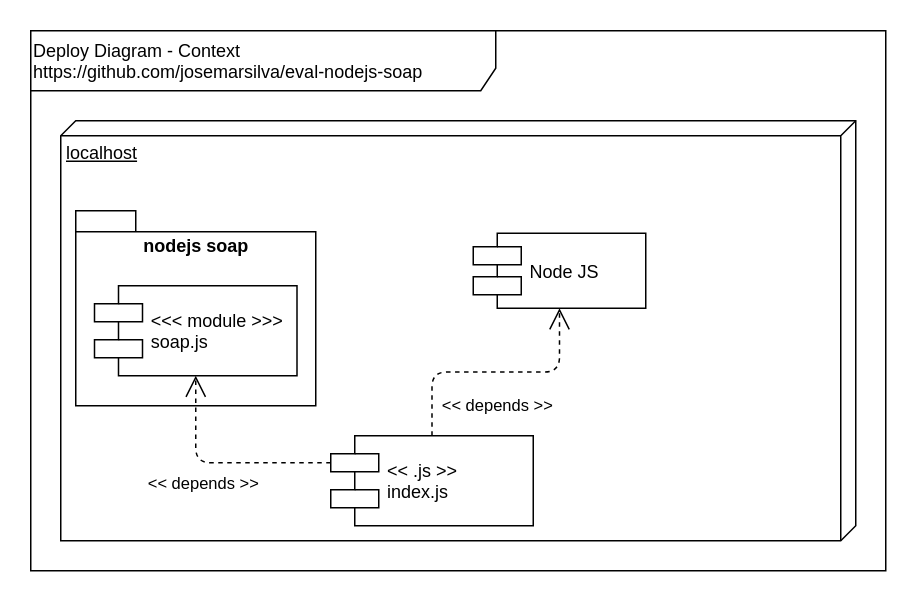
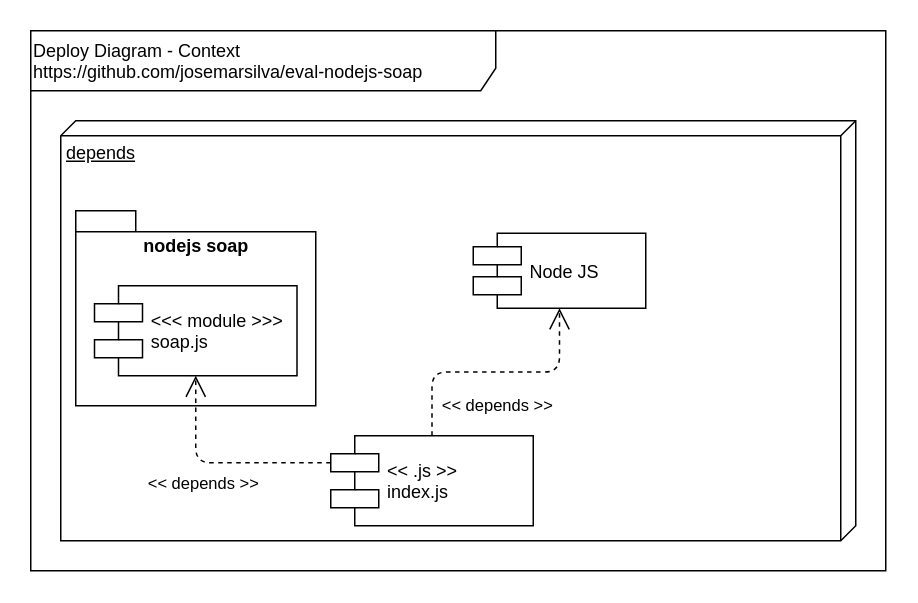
  <mxCell id="0" />
  <mxCell id="1" parent="0" />
  <mxCell id="2" value="Deploy Diagram - Context&lt;br&gt;https://github.com/josemarsilva/eval-nodejs-soap&lt;br&gt;&lt;span style=&quot;color: rgba(0 , 0 , 0 , 0) ; font-family: monospace ; font-size: 0px&quot;&gt;%3CmxGraphModel%3E%3Croot%3E%3CmxCell%20id%3D%220%22%2F%3E%3CmxCell%20id%3D%221%22%20parent%3D%220%22%2F%3E%3CmxCell%20id%3D%222%22%20value%3D%22%26lt%3Bdiv%20style%3D%26quot%3Btext-align%3A%20center%26quot%3B%26gt%3B%26lt%3Bspan%26gt%3BUsu%C3%A1rio%26lt%3B%2Fspan%26gt%3B%26lt%3B%2Fdiv%26gt%3B%22%20style%3D%22shape%3DumlActor%3BverticalLabelPosition%3Dbottom%3BlabelBackgroundColor%3D%23ffffff%3BverticalAlign%3Dtop%3Bhtml%3D1%3Balign%3Dcenter%3B%22%20vertex%3D%221%22%20parent%3D%221%22%3E%3CmxGeometry%20x%3D%2235%22%20y%3D%2298%22%20width%3D%2230%22%20height%3D%2260%22%20as%3D%22geometry%22%2F%3E%3C%2FmxCell%3E%3C%2Froot%3E%3C%2FmxGraphModel%3E&lt;/span&gt;&lt;font color=&quot;rgba(0, 0, 0, 0)&quot; face=&quot;monospace&quot;&gt;&lt;span style=&quot;font-size: 0px&quot;&gt;eval-nodejs-soape&lt;/span&gt;&lt;/font&gt;" style="shape=umlFrame;whiteSpace=wrap;html=1;width=310;height=40;verticalAlign=top;align=left;" parent="1" vertex="1"><mxGeometry x="20" y="20" width="570" height="360" as="geometry" /></mxCell>
- <mxCell id="3" value="localhost" style="verticalAlign=top;align=left;spacingTop=8;spacingLeft=2;spacingRight=12;shape=cube;size=10;direction=south;fontStyle=4;html=1;" parent="1" vertex="1"><mxGeometry x="40" y="80" width="530" height="280" as="geometry" /></mxCell>
+ <mxCell id="3" value="depends" style="verticalAlign=top;align=left;spacingTop=8;spacingLeft=2;spacingRight=12;shape=cube;size=10;direction=south;fontStyle=4;html=1;" parent="1" vertex="1"><mxGeometry x="40" y="80" width="530" height="280" as="geometry" /></mxCell>
  <mxCell id="4" value="Node JS" style="shape=component;align=left;spacingLeft=36;" parent="1" vertex="1"><mxGeometry x="315" y="155" width="115" height="50" as="geometry" /></mxCell>
  <mxCell id="5" value="&lt;&lt; .js &gt;&gt;&#10;index.js" style="shape=component;align=left;spacingLeft=36;" parent="1" vertex="1"><mxGeometry x="220" y="290" width="135" height="60" as="geometry" /></mxCell>
  <mxCell id="6" value="&amp;lt;&amp;lt; depends &amp;gt;&amp;gt;" style="endArrow=open;endSize=12;dashed=1;html=1;exitX=0.5;exitY=0;exitDx=0;exitDy=0;edgeStyle=orthogonalEdgeStyle;" parent="1" source="5" target="4" edge="1"><mxGeometry y="-22" width="160" relative="1" as="geometry"><mxPoint x="70" y="230" as="sourcePoint" /><mxPoint x="370" y="190" as="targetPoint" /><mxPoint x="1" as="offset" /></mxGeometry></mxCell>
  <mxCell id="7" value="nodejs soap" style="shape=folder;fontStyle=1;spacingTop=10;tabWidth=40;tabHeight=14;tabPosition=left;html=1;verticalAlign=top;" vertex="1" parent="1"><mxGeometry x="50" y="140" width="160" height="130" as="geometry" /></mxCell>
  <mxCell id="8" value="&lt;&lt;&lt; module &gt;&gt;&gt;&#10;soap.js" style="shape=component;align=left;spacingLeft=36;" vertex="1" parent="1"><mxGeometry x="62.5" y="190" width="135" height="60" as="geometry" /></mxCell>
  <mxCell id="9" value="&amp;lt;&amp;lt; depends &amp;gt;&amp;gt;" style="endArrow=open;endSize=12;dashed=1;html=1;exitX=0;exitY=0.3;exitDx=0;exitDy=0;edgeStyle=orthogonalEdgeStyle;entryX=0.5;entryY=1;entryDx=0;entryDy=0;" edge="1" parent="1" source="5" target="8"><mxGeometry x="0.229" y="-33" width="160" relative="1" as="geometry"><mxPoint x="297.5" y="300" as="sourcePoint" /><mxPoint x="297.5" y="160" as="targetPoint" /><mxPoint x="-28" y="15" as="offset" /></mxGeometry></mxCell>
